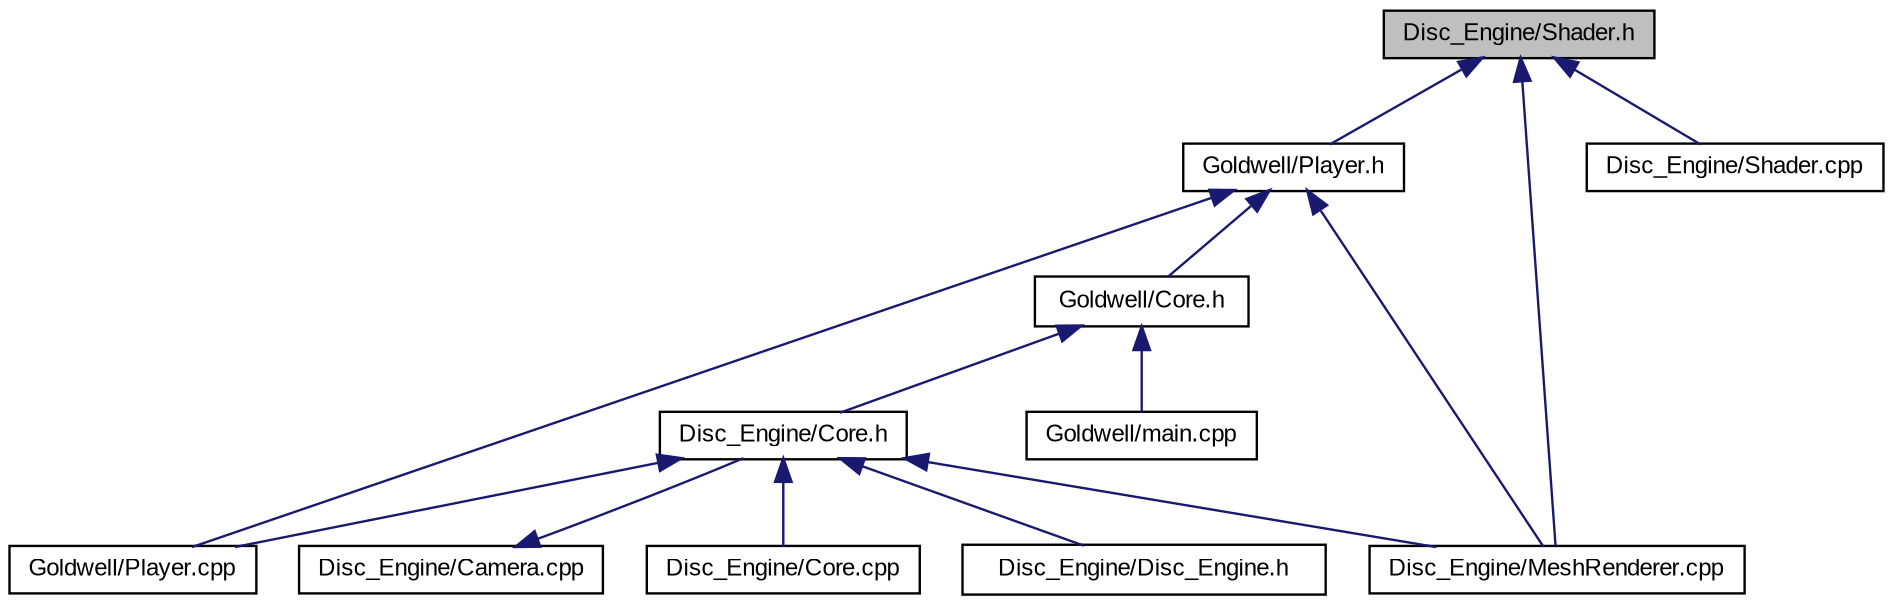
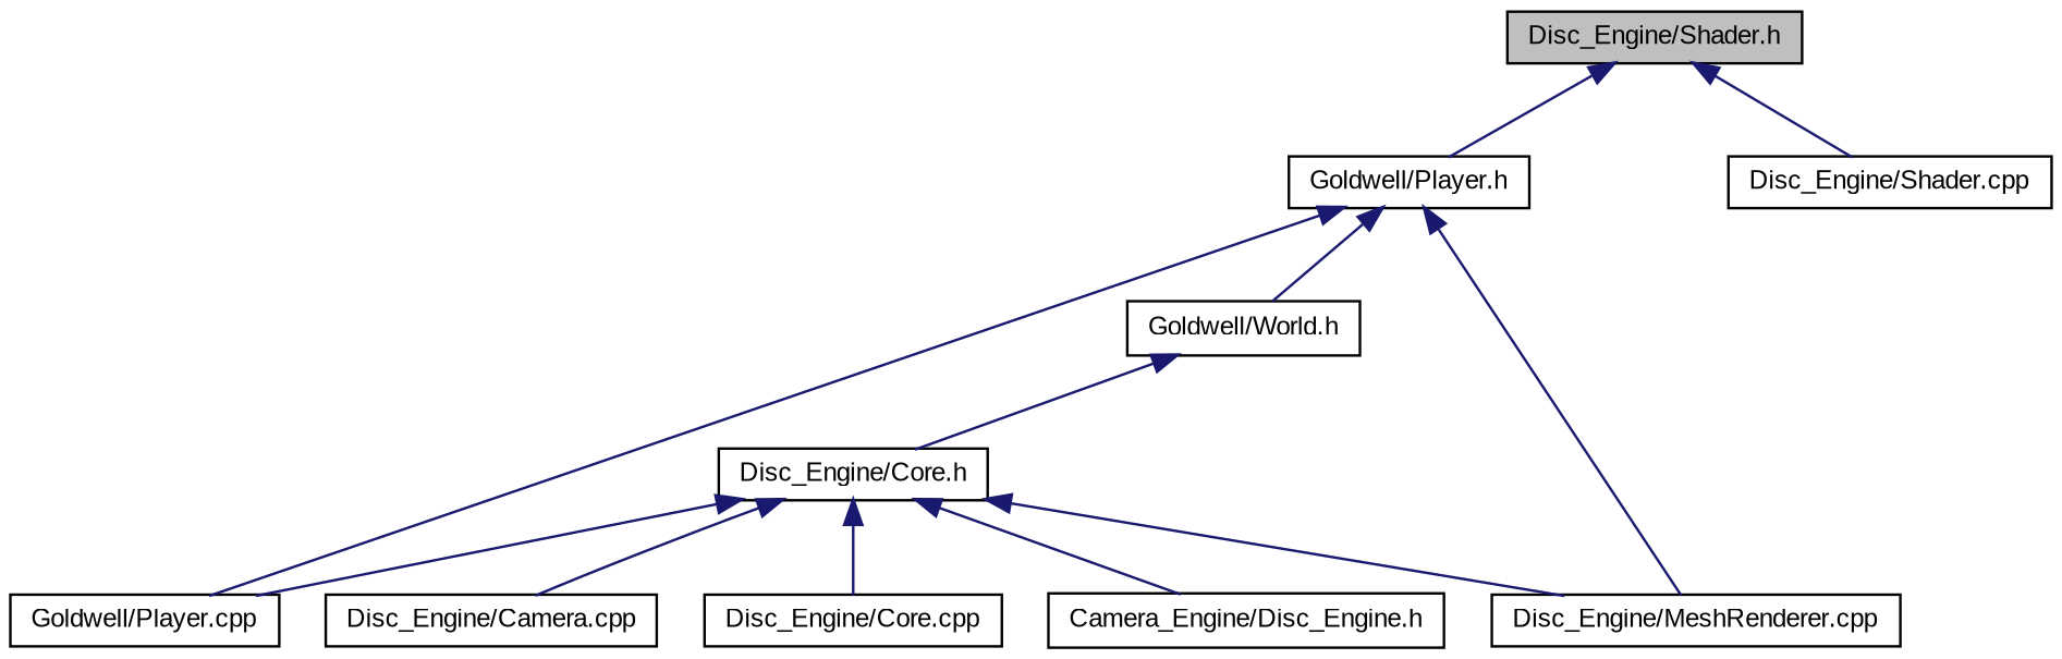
  digraph {
    fontname="Liberation Sans"
    node [color=black fillcolor=white fontname="Liberation Sans" fontsize=10 shape=record style=filled]
    edge [color=midnightblue dir=back fontname="Liberation Sans" fontsize=10 labelfontname=Helvetica labelfontsize=10 style=solid]
    n1 [fillcolor=grey75 fontcolor=black height=0.2 label="Disc_Engine/Shader.h" width=0.4]
    n2 [height=0.2 label="Goldwell/Player.h" width=0.4]
    n3 [height=0.2 label="Disc_Engine/MeshRenderer.cpp" width=0.4]
    n4 [height=0.2 label="Disc_Engine/Shader.cpp" width=0.4]
-   n5 [height=0.2 label="Goldwell/Core.h" width=0.4]
+   n5 [height=0.2 label="Goldwell/World.h" width=0.4]
    n6 [height=0.2 label="Goldwell/Player.cpp" width=0.4]
    n7 [height=0.2 label="Disc_Engine/Core.h" width=0.4]
-   n8 [height=0.2 label="Goldwell/main.cpp" width=0.4]
    n9 [height=0.2 label="Disc_Engine/Camera.cpp" width=0.4]
    n10 [height=0.2 label="Disc_Engine/Core.cpp" width=0.4]
-   n11 [height=0.2 label="Disc_Engine/Disc_Engine.h" width=0.4]
+   n11 [height=0.2 label="Camera_Engine/Disc_Engine.h" width=0.4]
    n1 -> n2
-   n1 -> n3
    n1 -> n4
    n2 -> n3
    n2 -> n5
    n2 -> n6
    n5 -> n7
-   n5 -> n8
    n7 -> n3
    n7 -> n6
-   n9 -> n7
+   n7 -> n9
    n7 -> n10
    n7 -> n11
  }
